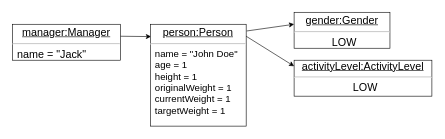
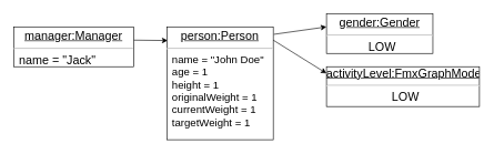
  <mxCell id="0" />
  <mxCell id="1" parent="0" />
  <mxCell id="2" value="" style="endArrow=classic;html=1;exitX=1;exitY=0.5;exitDx=0;exitDy=0;entryX=0.008;entryY=0.121;entryDx=0;entryDy=0;entryPerimeter=0;" parent="1" target="3" edge="1"><mxGeometry width="50" height="50" relative="1" as="geometry"><mxPoint x="200" y="60" as="sourcePoint" /><mxPoint x="370" y="53" as="targetPoint" /></mxGeometry></mxCell>
  <mxCell id="3" value="&lt;p style=&quot;margin: 4px 0px 0px ; text-align: center&quot;&gt;&lt;font style=&quot;font-size: 18px&quot;&gt;&lt;u&gt;person:Person&lt;/u&gt;&lt;/font&gt;&lt;/p&gt;&lt;hr&gt;&lt;p style=&quot;margin: 0px ; margin-left: 8px&quot;&gt;&lt;font size=&quot;3&quot;&gt;name = &quot;John Doe&quot;&lt;span style=&quot;color: rgba(0 , 0 , 0 , 0) ; font-family: monospace&quot;&gt;%3CmxGraphModel%3E%3Croot%3E%3CmxCell%20id%3D%220%22%2F%3E%3CmxCell%20id%3D%221%22%20parent%3D%220%22%2F%3E%3CmxCell%20id%3D%222%22%20value%3D%22%26lt%3Bfont%20style%3D%26quot%3Bfont-size%3A%2018px%26quot%3B%26gt%3B%26lt%3Bu%26gt%3B%3AManager%26lt%3B%2Fu%26gt%3B%26lt%3B%2Ffont%26gt%3B%22%20style%3D%22html%3D1%3B%22%20vertex%3D%221%22%20parent%3D%221%22%3E%3CmxGeometry%20x%3D%2270%22%20y%3D%22230%22%20width%3D%22130%22%20height%3D%2240%22%20as%3D%22geometry%22%2F%3E%3C%2FmxCell%3E%3C%2Froot%3E%3C%2FmxGraphModel%3E&lt;/span&gt;&lt;span style=&quot;color: rgba(0 , 0 , 0 , 0) ; font-family: monospace&quot;&gt;%3CmxGraphModel%3E%3Croot%3E%3CmxCell%20id%3D%220%22%2F%3E%3CmxCell%20id%3D%221%22%20parent%3D%220%22%2F%3E%3CmxCell%20id%3D%222%22%20value%3D%22%26lt%3Bfont%20style%3D%26quot%3Bfont-size%3A%2018px%26quot%3B%26gt%3B%26lt%3Bu%26gt%3B%3AManager%26lt%3B%2Fu%26gt%3B%26lt%3B%2Ffont%26gt%3B%22%20style%3D%22html%3D1%3B%22%20vertex%3D%221%22%20parent%3D%221%22%3E%3CmxGeometry%20x%3D%2270%22%20y%3D%22230%22%20width%3D%22130%22%20height%3D%2240%22%20as%3D%22geometry%22%2F%3E%3C%2FmxCell%3E%3C%2Froot%3E%3C%2FmxGraphModel%3E&lt;/span&gt;&lt;br&gt;age = 1&lt;/font&gt;&lt;/p&gt;&lt;p style=&quot;margin: 0px ; margin-left: 8px&quot;&gt;&lt;font size=&quot;3&quot;&gt;height = 1&lt;/font&gt;&lt;/p&gt;&lt;p style=&quot;margin: 0px ; margin-left: 8px&quot;&gt;&lt;font size=&quot;3&quot;&gt;originalWeight = 1&lt;/font&gt;&lt;/p&gt;&lt;p style=&quot;margin: 0px ; margin-left: 8px&quot;&gt;&lt;font size=&quot;3&quot;&gt;currentWeight = 1&lt;/font&gt;&lt;/p&gt;&lt;p style=&quot;margin: 0px ; margin-left: 8px&quot;&gt;&lt;font size=&quot;3&quot;&gt;targetWeight = 1&lt;/font&gt;&lt;/p&gt;" style="verticalAlign=top;align=left;overflow=fill;fontSize=12;fontFamily=Helvetica;html=1;" parent="1" vertex="1"><mxGeometry x="250" y="40" width="160" height="170" as="geometry" /></mxCell>
  <mxCell id="4" value="" style="endArrow=classic;html=1;exitX=1.005;exitY=0.066;exitDx=0;exitDy=0;exitPerimeter=0;" parent="1" source="3" edge="1"><mxGeometry width="50" height="50" relative="1" as="geometry"><mxPoint x="550" y="100" as="sourcePoint" /><mxPoint x="490" y="40" as="targetPoint" /></mxGeometry></mxCell>
  <mxCell id="5" value="" style="endArrow=classic;html=1;" parent="1" edge="1"><mxGeometry width="50" height="50" relative="1" as="geometry"><mxPoint x="410" y="60" as="sourcePoint" /><mxPoint x="490" y="110" as="targetPoint" /></mxGeometry></mxCell>
  <mxCell id="6" value="&lt;p style=&quot;margin: 4px 0px 0px&quot;&gt;&lt;u style=&quot;font-size: 18px&quot;&gt;gender:Gender&lt;/u&gt;&lt;br&gt;&lt;/p&gt;&lt;hr&gt;&lt;p style=&quot;margin: 0px ; margin-left: 8px&quot;&gt;&lt;font style=&quot;font-size: 18px&quot;&gt;LOW&lt;/font&gt;&lt;/p&gt;&lt;p style=&quot;margin: 0px ; margin-left: 8px&quot;&gt;&lt;br&gt;&lt;/p&gt;" style="verticalAlign=top;align=center;overflow=fill;fontSize=12;fontFamily=Helvetica;html=1;" parent="1" vertex="1"><mxGeometry x="490" y="20" width="160" height="60" as="geometry" /></mxCell>
- <mxCell id="7" value="&lt;u style=&quot;font-size: 18px&quot;&gt;activityLevel:ActivityLevel&lt;br&gt;&lt;/u&gt;&lt;hr&gt;&lt;p style=&quot;margin: 0px ; margin-left: 8px&quot;&gt;&lt;font style=&quot;font-size: 18px&quot;&gt;LOW&lt;/font&gt;&lt;/p&gt;&lt;p style=&quot;margin: 0px ; margin-left: 8px&quot;&gt;&lt;br&gt;&lt;/p&gt;" style="verticalAlign=top;align=center;overflow=fill;fontSize=12;fontFamily=Helvetica;html=1;" parent="1" vertex="1"><mxGeometry x="490" y="100" width="230" height="60" as="geometry" /></mxCell>
+ <mxCell id="7" value="&lt;u style=&quot;font-size: 18px&quot;&gt;activityLevel:FmxGraphModel&lt;br&gt;&lt;/u&gt;&lt;hr&gt;&lt;p style=&quot;margin: 0px ; margin-left: 8px&quot;&gt;&lt;font style=&quot;font-size: 18px&quot;&gt;LOW&lt;/font&gt;&lt;/p&gt;&lt;p style=&quot;margin: 0px ; margin-left: 8px&quot;&gt;&lt;br&gt;&lt;/p&gt;" style="verticalAlign=top;align=center;overflow=fill;fontSize=12;fontFamily=Helvetica;html=1;" parent="1" vertex="1"><mxGeometry x="490" y="100" width="230" height="60" as="geometry" /></mxCell>
  <mxCell id="8" value="&lt;p style=&quot;margin: 4px 0px 0px ; text-align: center&quot;&gt;&lt;font style=&quot;font-size: 18px&quot;&gt;&lt;u&gt;manager:Manager&lt;/u&gt;&lt;/font&gt;&lt;/p&gt;&lt;hr&gt;&lt;p style=&quot;margin: 0px ; margin-left: 8px&quot;&gt;&lt;font style=&quot;font-size: 18px&quot;&gt;name = &quot;Jack&quot;&lt;span style=&quot;color: rgba(0 , 0 , 0 , 0) ; font-family: monospace&quot;&gt;%3CmxGraphModel%3E%3Croot%3E%3CmxCell%20id%3D%220%22%2F%3E%3CmxCell%20id%3D%221%22%20parent%3D%220%22%2F%3E%3CmxCell%20id%3D%222%22%20value%3D%22%26lt%3Bfont%20style%3D%26quot%3Bfont-size%3A%2018px%26quot%3B%26gt%3B%26lt%3Bu%26gt%3B%3AManager%26lt%3B%2Fu%26gt%3B%26lt%3B%2Ffont%26gt%3B%22%20style%3D%22html%3D1%3B%22%20vertex%3D%221%22%20parent%3D%221%22%3E%3CmxGeometry%20x%3D%2270%22%20y%3D%22230%22%20width%3D%22130%22%20height%3D%2240%22%20as%3D%22geometry%22%2F%3E%3C%2FmxCell%3E%3C%2Froot%3E%3C%2FmxGraphModel%3E&lt;/span&gt;&lt;span style=&quot;color: rgba(0 , 0 , 0 , 0) ; font-family: monospace&quot;&gt;%3CmxGraphModel%3E%3Croot%3E%3CmxCell%20id%3D%220%22%2F%3E%3CmxCell%20id%3D%221%22%20parent%3D%220%22%2F%3E%3CmxCell%20id%3D%222%22%20value%3D%22%26lt%3Bfont%20style%3D%26quot%3Bfont-size%3A%2018px%26quot%3B%26gt%3B%26lt%3Bu%26gt%3B%3AManager%26lt%3B%2Fu%26gt%3B%26lt%3B%2Ffont%26gt%3B%22%20style%3D%22html%3D1%3B%22%20vertex%3D%221%22%20parent%3D%221%22%3E%3CmxGeometry%20x%3D%2270%22%20y%3D%22230%22%20width%3D%22130%22%20height%3D%2240%22%20as%3D%22geometry%22%2F%3E%3C%2FmxCell%3E%3C%2Froot%3E%3C%2FmxGraphModel%3E&lt;/span&gt;&lt;br&gt;&lt;/font&gt;&lt;br&gt;&lt;/p&gt;" style="verticalAlign=top;align=left;overflow=fill;fontSize=12;fontFamily=Helvetica;html=1;" parent="1" vertex="1"><mxGeometry x="20" y="40" width="180" height="60" as="geometry" /></mxCell>
